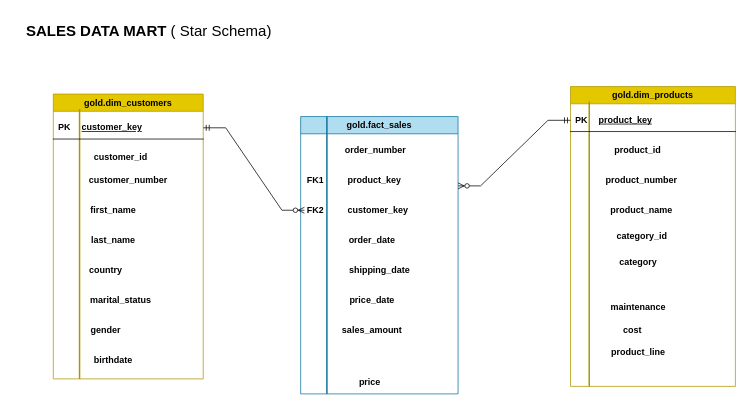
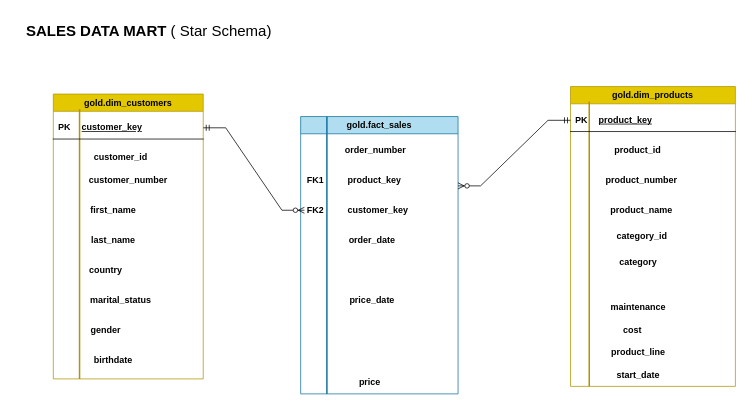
  <mxCell id="0" />
  <mxCell id="1" parent="0" />
  <mxCell id="2" value="&lt;font style=&quot;font-size: 20px;&quot;&gt;&lt;b&gt;SALES DATA MART&lt;/b&gt; ( Star Schema)&amp;nbsp;&lt;/font&gt;" style="text;html=1;align=center;verticalAlign=middle;resizable=0;points=[];autosize=1;strokeColor=none;fillColor=none;" parent="1" vertex="1"><mxGeometry x="20" y="20" width="360" height="40" as="geometry" /></mxCell>
  <mxCell id="3" value="gold.dim_customers" style="swimlane;whiteSpace=wrap;html=1;fillColor=#e3c800;fontColor=#000000;strokeColor=#B09500;" vertex="1" parent="1"><mxGeometry x="70" y="125" width="200" height="380" as="geometry" /></mxCell>
  <mxCell id="4" value="&lt;b&gt;customer_id&lt;/b&gt;" style="text;html=1;whiteSpace=wrap;strokeColor=none;fillColor=none;align=center;verticalAlign=middle;rounded=0;" vertex="1" parent="3"><mxGeometry x="10" y="70" width="160" height="30" as="geometry" /></mxCell>
  <mxCell id="5" value="&lt;b&gt;customer_number&lt;/b&gt;" style="text;html=1;whiteSpace=wrap;strokeColor=none;fillColor=none;align=center;verticalAlign=middle;rounded=0;" vertex="1" parent="3"><mxGeometry x="20" y="100" width="160" height="30" as="geometry" /></mxCell>
  <mxCell id="6" value="&lt;b&gt;first_name&lt;/b&gt;" style="text;html=1;whiteSpace=wrap;strokeColor=none;fillColor=none;align=center;verticalAlign=middle;rounded=0;" vertex="1" parent="3"><mxGeometry y="140" width="160" height="30" as="geometry" /></mxCell>
  <mxCell id="7" value="&lt;b&gt;last_name&lt;/b&gt;" style="text;html=1;whiteSpace=wrap;strokeColor=none;fillColor=none;align=center;verticalAlign=middle;rounded=0;" vertex="1" parent="3"><mxGeometry y="180" width="160" height="30" as="geometry" /></mxCell>
  <mxCell id="8" value="&lt;b&gt;country&lt;/b&gt;" style="text;html=1;whiteSpace=wrap;strokeColor=none;fillColor=none;align=center;verticalAlign=middle;rounded=0;" vertex="1" parent="3"><mxGeometry x="-10" y="220" width="160" height="30" as="geometry" /></mxCell>
  <mxCell id="9" value="&lt;b&gt;marital_status&lt;/b&gt;" style="text;html=1;whiteSpace=wrap;strokeColor=none;fillColor=none;align=center;verticalAlign=middle;rounded=0;" vertex="1" parent="3"><mxGeometry x="10" y="260" width="160" height="30" as="geometry" /></mxCell>
  <mxCell id="10" value="&lt;b&gt;gender&lt;/b&gt;" style="text;html=1;whiteSpace=wrap;strokeColor=none;fillColor=none;align=center;verticalAlign=middle;rounded=0;" vertex="1" parent="3"><mxGeometry x="-10" y="300" width="160" height="30" as="geometry" /></mxCell>
  <mxCell id="11" value="&lt;b&gt;birthdate&lt;/b&gt;" style="text;html=1;whiteSpace=wrap;strokeColor=none;fillColor=none;align=center;verticalAlign=middle;rounded=0;" vertex="1" parent="3"><mxGeometry y="340" width="160" height="30" as="geometry" /></mxCell>
  <mxCell id="12" value="" style="line;strokeWidth=2;direction=south;html=1;fillColor=#e3c800;fontColor=#000000;strokeColor=#B09500;" vertex="1" parent="3"><mxGeometry x="30" y="20" width="10" height="360" as="geometry" /></mxCell>
  <mxCell id="13" value="" style="shape=table;startSize=0;container=1;collapsible=1;childLayout=tableLayout;fixedRows=1;rowLines=0;fontStyle=0;align=center;resizeLast=1;strokeColor=none;fillColor=none;collapsible=0;" vertex="1" parent="3"><mxGeometry y="30" width="200" height="30" as="geometry" /></mxCell>
  <mxCell id="14" value="" style="shape=tableRow;horizontal=0;startSize=0;swimlaneHead=0;swimlaneBody=0;fillColor=none;collapsible=0;dropTarget=0;points=[[0,0.5],[1,0.5]];portConstraint=eastwest;top=0;left=0;right=0;bottom=1;" vertex="1" parent="13"><mxGeometry width="200" height="30" as="geometry" /></mxCell>
  <mxCell id="15" value="PK" style="shape=partialRectangle;connectable=0;fillColor=none;top=0;left=0;bottom=0;right=0;fontStyle=1;overflow=hidden;whiteSpace=wrap;html=1;" vertex="1" parent="14"><mxGeometry width="30" height="30" as="geometry"><mxRectangle width="30" height="30" as="alternateBounds" /></mxGeometry></mxCell>
  <mxCell id="16" value="&lt;b style=&quot;text-align: center;&quot;&gt;customer_key&lt;/b&gt;" style="shape=partialRectangle;connectable=0;fillColor=none;top=0;left=0;bottom=0;right=0;align=left;spacingLeft=6;fontStyle=5;overflow=hidden;whiteSpace=wrap;html=1;" vertex="1" parent="14"><mxGeometry x="30" width="170" height="30" as="geometry"><mxRectangle width="170" height="30" as="alternateBounds" /></mxGeometry></mxCell>
  <mxCell id="17" value="gold.fact_sales" style="swimlane;whiteSpace=wrap;html=1;fillColor=light-dark(#b1ddf0, #074f6e);strokeColor=#10739e;" vertex="1" parent="1"><mxGeometry x="400" y="155" width="210" height="370" as="geometry" /></mxCell>
  <mxCell id="18" value="&lt;b&gt;order_number&lt;/b&gt;" style="text;html=1;whiteSpace=wrap;strokeColor=none;fillColor=none;align=center;verticalAlign=middle;rounded=0;" vertex="1" parent="17"><mxGeometry x="15" y="30" width="170" height="30" as="geometry" /></mxCell>
  <mxCell id="19" value="" style="shape=table;startSize=0;container=1;collapsible=1;childLayout=tableLayout;fixedRows=1;rowLines=0;fontStyle=0;align=center;resizeLast=1;strokeColor=none;fillColor=none;collapsible=0;" vertex="1" parent="17"><mxGeometry x="5" y="70" width="205" height="30" as="geometry" /></mxCell>
  <mxCell id="20" value="" style="shape=tableRow;horizontal=0;startSize=0;swimlaneHead=0;swimlaneBody=0;fillColor=none;collapsible=0;dropTarget=0;points=[[0,0.5],[1,0.5]];portConstraint=eastwest;top=0;left=0;right=0;bottom=0;" vertex="1" parent="19"><mxGeometry width="205" height="30" as="geometry" /></mxCell>
  <mxCell id="21" value="&lt;b&gt;FK1&lt;/b&gt;" style="shape=partialRectangle;connectable=0;fillColor=none;top=0;left=0;bottom=0;right=0;fontStyle=0;overflow=hidden;whiteSpace=wrap;html=1;" vertex="1" parent="20"><mxGeometry width="30" height="30" as="geometry"><mxRectangle width="30" height="30" as="alternateBounds" /></mxGeometry></mxCell>
  <mxCell id="22" value="&lt;b&gt;&amp;nbsp; &amp;nbsp; &amp;nbsp; product_key&lt;/b&gt;" style="shape=partialRectangle;connectable=0;fillColor=none;top=0;left=0;bottom=0;right=0;align=left;spacingLeft=6;fontStyle=0;overflow=hidden;whiteSpace=wrap;html=1;" vertex="1" parent="20"><mxGeometry x="30" width="175" height="30" as="geometry"><mxRectangle width="175" height="30" as="alternateBounds" /></mxGeometry></mxCell>
  <mxCell id="23" value="" style="shape=table;startSize=0;container=1;collapsible=1;childLayout=tableLayout;fixedRows=1;rowLines=0;fontStyle=0;align=center;resizeLast=1;strokeColor=none;fillColor=none;collapsible=0;" vertex="1" parent="17"><mxGeometry x="5" y="110" width="180" height="30" as="geometry" /></mxCell>
  <mxCell id="24" value="" style="shape=tableRow;horizontal=0;startSize=0;swimlaneHead=0;swimlaneBody=0;fillColor=none;collapsible=0;dropTarget=0;points=[[0,0.5],[1,0.5]];portConstraint=eastwest;top=0;left=0;right=0;bottom=0;" vertex="1" parent="23"><mxGeometry width="180" height="30" as="geometry" /></mxCell>
  <mxCell id="25" value="&lt;b&gt;FK2&lt;/b&gt;" style="shape=partialRectangle;connectable=0;fillColor=none;top=0;left=0;bottom=0;right=0;fontStyle=0;overflow=hidden;whiteSpace=wrap;html=1;" vertex="1" parent="24"><mxGeometry width="30" height="30" as="geometry"><mxRectangle width="30" height="30" as="alternateBounds" /></mxGeometry></mxCell>
  <mxCell id="26" value="&lt;b&gt;&amp;nbsp; &amp;nbsp; &amp;nbsp; customer_key&lt;/b&gt;" style="shape=partialRectangle;connectable=0;fillColor=none;top=0;left=0;bottom=0;right=0;align=left;spacingLeft=6;fontStyle=0;overflow=hidden;whiteSpace=wrap;html=1;" vertex="1" parent="24"><mxGeometry x="30" width="150" height="30" as="geometry"><mxRectangle width="150" height="30" as="alternateBounds" /></mxGeometry></mxCell>
  <mxCell id="27" value="" style="line;strokeWidth=2;direction=south;html=1;fillColor=#b1ddf0;strokeColor=#10739e;" vertex="1" parent="17"><mxGeometry x="30" width="10" height="370" as="geometry" /></mxCell>
- <mxCell id="28" value="&lt;b&gt;shipping_date&lt;/b&gt;" style="text;html=1;whiteSpace=wrap;strokeColor=none;fillColor=none;align=center;verticalAlign=middle;rounded=0;" vertex="1" parent="17"><mxGeometry x="52.5" y="190" width="105" height="30" as="geometry" /></mxCell>
  <mxCell id="29" value="&lt;b&gt;order_date&lt;/b&gt;" style="text;html=1;whiteSpace=wrap;strokeColor=none;fillColor=none;align=center;verticalAlign=middle;rounded=0;" vertex="1" parent="17"><mxGeometry x="42.5" y="150" width="105" height="30" as="geometry" /></mxCell>
  <mxCell id="30" value="&lt;b&gt;price_date&lt;/b&gt;" style="text;html=1;whiteSpace=wrap;strokeColor=none;fillColor=none;align=center;verticalAlign=middle;rounded=0;" vertex="1" parent="17"><mxGeometry x="42.5" y="230" width="105" height="30" as="geometry" /></mxCell>
- <mxCell id="31" value="&lt;b&gt;sales_amount&lt;/b&gt;" style="text;html=1;whiteSpace=wrap;strokeColor=none;fillColor=none;align=center;verticalAlign=middle;rounded=0;" vertex="1" parent="17"><mxGeometry x="42.5" y="270" width="105" height="30" as="geometry" /></mxCell>
  <mxCell id="32" value="&lt;b&gt;price&lt;/b&gt;" style="text;html=1;whiteSpace=wrap;strokeColor=none;fillColor=none;align=center;verticalAlign=middle;rounded=0;" vertex="1" parent="17"><mxGeometry x="40" y="340" width="105" height="30" as="geometry" /></mxCell>
  <mxCell id="33" value="gold.dim_products" style="swimlane;whiteSpace=wrap;html=1;startSize=23;fillColor=#e3c800;fontColor=#000000;strokeColor=#B09500;" vertex="1" parent="1"><mxGeometry x="760" y="115" width="220" height="400" as="geometry" /></mxCell>
  <mxCell id="34" value="" style="line;strokeWidth=2;direction=south;html=1;fillColor=#e3c800;fontColor=#000000;strokeColor=#B09500;" vertex="1" parent="33"><mxGeometry x="20" y="20" width="10" height="380" as="geometry" /></mxCell>
  <mxCell id="35" value="&lt;b&gt;product_id&lt;/b&gt;" style="text;html=1;whiteSpace=wrap;strokeColor=none;fillColor=none;align=center;verticalAlign=middle;rounded=0;" vertex="1" parent="33"><mxGeometry x="30" y="70" width="120" height="30" as="geometry" /></mxCell>
  <mxCell id="36" value="&lt;b&gt;product&lt;/b&gt;&lt;b&gt;_name&lt;/b&gt;" style="text;html=1;whiteSpace=wrap;strokeColor=none;fillColor=none;align=center;verticalAlign=middle;rounded=0;" vertex="1" parent="33"><mxGeometry x="35" y="150" width="120" height="30" as="geometry" /></mxCell>
  <mxCell id="37" value="&lt;b&gt;product&lt;/b&gt;&lt;b&gt;_number&lt;/b&gt;" style="text;html=1;whiteSpace=wrap;strokeColor=none;fillColor=none;align=center;verticalAlign=middle;rounded=0;" vertex="1" parent="33"><mxGeometry x="35" y="110" width="120" height="30" as="geometry" /></mxCell>
  <mxCell id="38" value="&lt;b&gt;category_id&lt;/b&gt;" style="text;html=1;whiteSpace=wrap;strokeColor=none;fillColor=none;align=center;verticalAlign=middle;rounded=0;" vertex="1" parent="33"><mxGeometry x="42.5" y="185" width="105" height="30" as="geometry" /></mxCell>
  <mxCell id="39" value="&lt;b&gt;category&lt;/b&gt;" style="text;html=1;whiteSpace=wrap;strokeColor=none;fillColor=none;align=center;verticalAlign=middle;rounded=0;" vertex="1" parent="33"><mxGeometry x="37.5" y="220" width="105" height="30" as="geometry" /></mxCell>
  <mxCell id="40" value="&lt;b&gt;maintenance&lt;/b&gt;" style="text;html=1;whiteSpace=wrap;strokeColor=none;fillColor=none;align=center;verticalAlign=middle;rounded=0;" vertex="1" parent="33"><mxGeometry x="37.5" y="280" width="105" height="30" as="geometry" /></mxCell>
  <mxCell id="41" value="&lt;b&gt;cost&lt;/b&gt;" style="text;html=1;whiteSpace=wrap;strokeColor=none;fillColor=none;align=center;verticalAlign=middle;rounded=0;" vertex="1" parent="33"><mxGeometry x="42.5" y="310" width="80" height="30" as="geometry" /></mxCell>
  <mxCell id="42" value="&lt;b&gt;product_line&lt;/b&gt;" style="text;html=1;whiteSpace=wrap;strokeColor=none;fillColor=none;align=center;verticalAlign=middle;rounded=0;" vertex="1" parent="33"><mxGeometry x="37.5" y="340" width="105" height="30" as="geometry" /></mxCell>
+ <mxCell id="43" value="&lt;b&gt;start_date&lt;/b&gt;" style="text;html=1;whiteSpace=wrap;strokeColor=none;fillColor=none;align=center;verticalAlign=middle;rounded=0;" vertex="1" parent="33"><mxGeometry x="37.5" y="370" width="105" height="30" as="geometry" /></mxCell>
  <mxCell id="44" value="" style="shape=table;startSize=0;container=1;collapsible=1;childLayout=tableLayout;fixedRows=1;rowLines=0;fontStyle=0;align=center;resizeLast=1;strokeColor=none;fillColor=none;collapsible=0;" vertex="1" parent="33"><mxGeometry y="30" width="220" height="30" as="geometry" /></mxCell>
  <mxCell id="45" value="" style="shape=tableRow;horizontal=0;startSize=0;swimlaneHead=0;swimlaneBody=0;fillColor=none;collapsible=0;dropTarget=0;points=[[0,0.5],[1,0.5]];portConstraint=eastwest;top=0;left=0;right=0;bottom=1;" vertex="1" parent="44"><mxGeometry width="220" height="30" as="geometry" /></mxCell>
  <mxCell id="46" value="PK" style="shape=partialRectangle;connectable=0;fillColor=none;top=0;left=0;bottom=0;right=0;fontStyle=1;overflow=hidden;whiteSpace=wrap;html=1;" vertex="1" parent="45"><mxGeometry width="30" height="30" as="geometry"><mxRectangle width="30" height="30" as="alternateBounds" /></mxGeometry></mxCell>
  <mxCell id="47" value="product_key" style="shape=partialRectangle;connectable=0;fillColor=none;top=0;left=0;bottom=0;right=0;align=left;spacingLeft=6;fontStyle=5;overflow=hidden;whiteSpace=wrap;html=1;" vertex="1" parent="45"><mxGeometry x="30" width="190" height="30" as="geometry"><mxRectangle width="190" height="30" as="alternateBounds" /></mxGeometry></mxCell>
  <mxCell id="48" value="" style="edgeStyle=entityRelationEdgeStyle;fontSize=12;html=1;endArrow=ERzeroToMany;startArrow=ERmandOne;rounded=0;entryX=0;entryY=0.5;entryDx=0;entryDy=0;exitX=1;exitY=0.5;exitDx=0;exitDy=0;" edge="1" parent="1" source="14" target="24"><mxGeometry width="100" height="100" relative="1" as="geometry"><mxPoint x="320" y="165" as="sourcePoint" /><mxPoint x="420" y="65" as="targetPoint" /></mxGeometry></mxCell>
  <mxCell id="49" value="" style="edgeStyle=entityRelationEdgeStyle;fontSize=12;html=1;endArrow=ERzeroToMany;startArrow=ERmandOne;rounded=0;exitX=0;exitY=0.5;exitDx=0;exitDy=0;entryX=1;entryY=0.25;entryDx=0;entryDy=0;" edge="1" parent="1" source="45" target="17"><mxGeometry width="100" height="100" relative="1" as="geometry"><mxPoint x="710" y="135" as="sourcePoint" /><mxPoint x="650" y="215" as="targetPoint" /><Array as="points"><mxPoint x="640" y="295" /><mxPoint x="610" y="215" /></Array></mxGeometry></mxCell>
